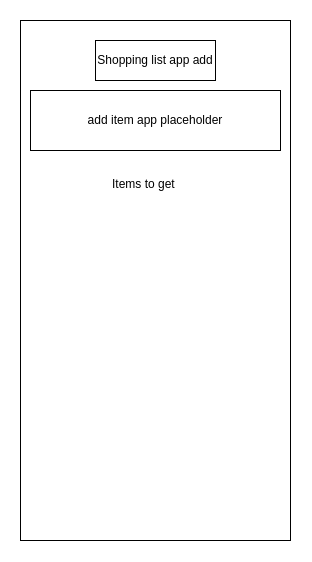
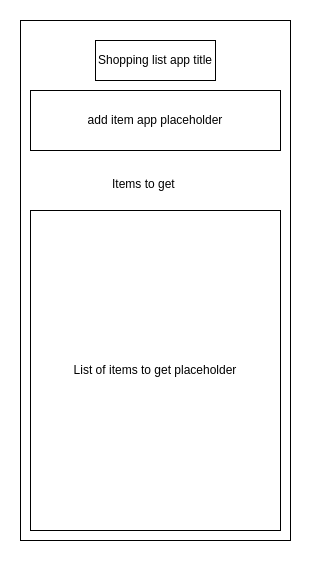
  <mxCell id="0" />
  <mxCell id="1" parent="0" />
  <mxCell id="2" value="" style="rounded=0;whiteSpace=wrap;html=1;" parent="1" vertex="1"><mxGeometry x="20" y="20" width="270" height="520" as="geometry" /></mxCell>
  <mxCell id="3" value="&lt;div&gt;add item app placeholder&lt;/div&gt;" style="rounded=0;whiteSpace=wrap;html=1;" parent="1" vertex="1"><mxGeometry x="30" y="90" width="250" height="60" as="geometry" /></mxCell>
- <mxCell id="4" value="&lt;div&gt;Shopping list app add&lt;/div&gt;" style="rounded=0;whiteSpace=wrap;html=1;" parent="1" vertex="1"><mxGeometry x="95" y="40" width="120" height="40" as="geometry" /></mxCell>
+ <mxCell id="4" value="&lt;div&gt;Shopping list app title&lt;/div&gt;" style="rounded=0;whiteSpace=wrap;html=1;" parent="1" vertex="1"><mxGeometry x="95" y="40" width="120" height="40" as="geometry" /></mxCell>
  <mxCell id="5" value="Items to get" style="text;html=1;whiteSpace=wrap;overflow=hidden;rounded=0;" parent="1" vertex="1"><mxGeometry x="110" y="170" width="130" height="30" as="geometry" /></mxCell>
+ <mxCell id="6" value="List of items to get placeholder" style="rounded=0;whiteSpace=wrap;html=1;" parent="1" vertex="1"><mxGeometry x="30" y="210" width="250" height="320" as="geometry" /></mxCell>
